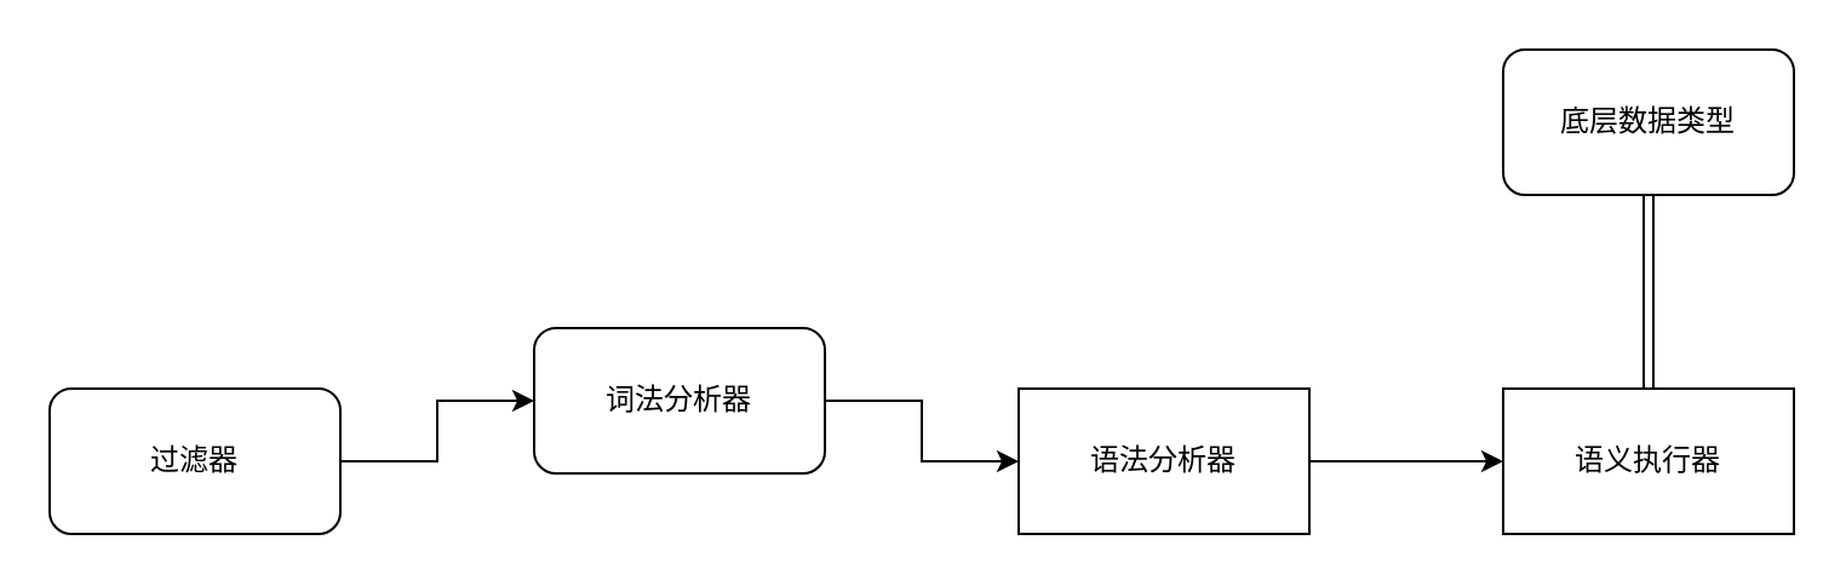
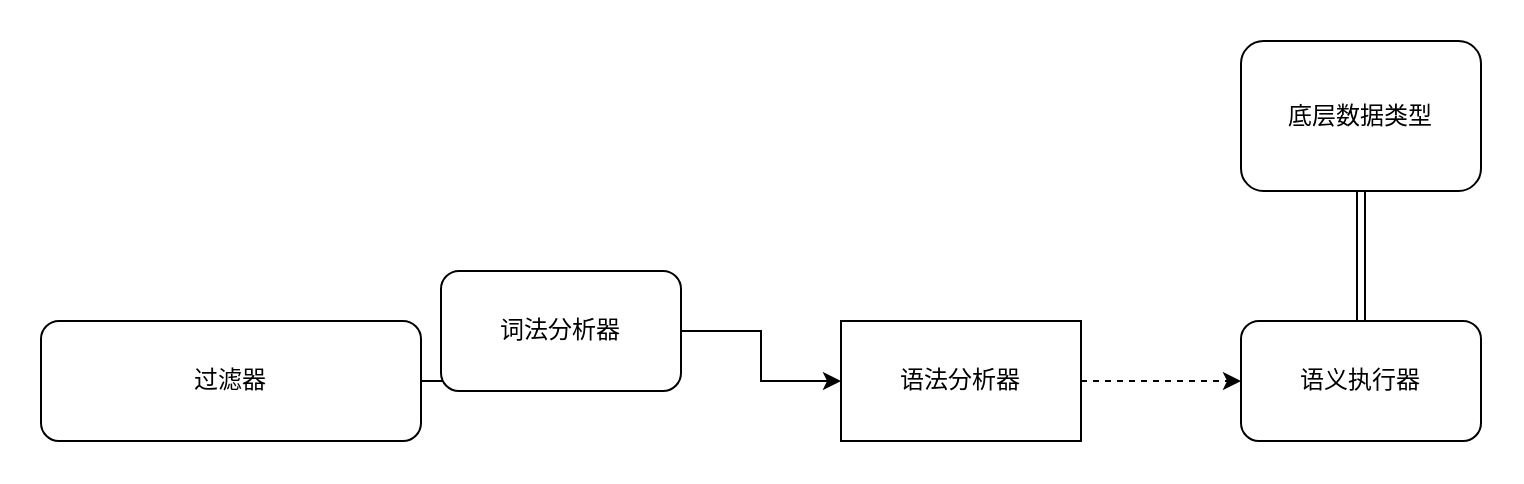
  <mxCell id="0" />
  <mxCell id="1" parent="0" />
  <mxCell id="2" value="" style="edgeStyle=orthogonalEdgeStyle;rounded=0;orthogonalLoop=1;jettySize=auto;html=1;" edge="1" parent="1" source="3" target="5"><mxGeometry relative="1" as="geometry" /></mxCell>
- <mxCell id="3" value="过滤器" style="rounded=1;whiteSpace=wrap;html=1;" vertex="1" parent="1"><mxGeometry x="20" y="160" width="120" height="60" as="geometry" /></mxCell>
+ <mxCell id="3" value="过滤器" style="rounded=1;whiteSpace=wrap;html=1;" vertex="1" parent="1"><mxGeometry x="20" y="160" width="190" height="60" as="geometry" /></mxCell>
  <mxCell id="4" value="" style="edgeStyle=orthogonalEdgeStyle;rounded=0;orthogonalLoop=1;jettySize=auto;html=1;" edge="1" parent="1" source="5" target="7"><mxGeometry relative="1" as="geometry" /></mxCell>
  <mxCell id="5" value="词法分析器" style="whiteSpace=wrap;html=1;rounded=1;" vertex="1" parent="1"><mxGeometry x="220" y="135" width="120" height="60" as="geometry" /></mxCell>
- <mxCell id="6" value="" style="edgeStyle=orthogonalEdgeStyle;rounded=0;orthogonalLoop=1;jettySize=auto;html=1;" edge="1" parent="1" source="7" target="9"><mxGeometry relative="1" as="geometry" /></mxCell>
+ <mxCell id="6" value="" style="edgeStyle=orthogonalEdgeStyle;rounded=0;orthogonalLoop=1;jettySize=auto;html=1;dashed=1;" edge="1" parent="1" source="7" target="9"><mxGeometry relative="1" as="geometry" /></mxCell>
  <mxCell id="7" value="语法分析器" style="whiteSpace=wrap;html=1;rounded=0;" vertex="1" parent="1"><mxGeometry x="420" y="160" width="120" height="60" as="geometry" /></mxCell>
  <mxCell id="8" value="" style="edgeStyle=orthogonalEdgeStyle;rounded=0;orthogonalLoop=1;jettySize=auto;html=1;shape=link;" edge="1" parent="1" source="9" target="10"><mxGeometry relative="1" as="geometry" /></mxCell>
- <mxCell id="9" value="语义执行器" style="whiteSpace=wrap;html=1;rounded=0;" vertex="1" parent="1"><mxGeometry x="620" y="160" width="120" height="60" as="geometry" /></mxCell>
- <mxCell id="10" value="底层数据类型" style="whiteSpace=wrap;html=1;rounded=1;" vertex="1" parent="1"><mxGeometry x="620" y="20" width="120" height="60" as="geometry" /></mxCell>
+ <mxCell id="9" value="语义执行器" style="whiteSpace=wrap;html=1;rounded=1;" vertex="1" parent="1"><mxGeometry x="620" y="160" width="120" height="60" as="geometry" /></mxCell>
+ <mxCell id="10" value="底层数据类型" style="whiteSpace=wrap;html=1;rounded=1;" vertex="1" parent="1"><mxGeometry x="620" y="20" width="120" height="75" as="geometry" /></mxCell>
